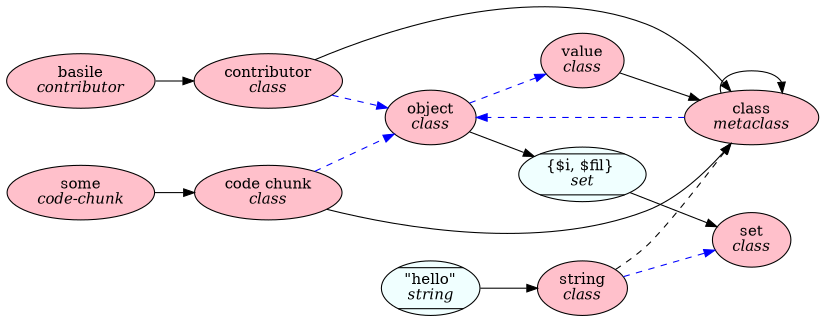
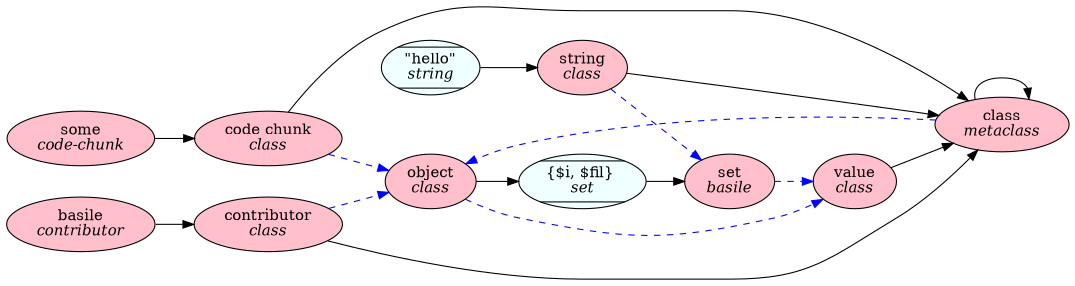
  digraph {
    rankdir=LR
    node [fillcolor=pink style="rounded, filled"]
    edge [color=black]
    n1 [label=<object<br/><i>class</i>>]
    n2 [label=<value<br/><i>class</i>>]
    n3 [fillcolor=azure label=<{$i, $fil} <br/><i>set</i>> style="diagonals, filled"]
    n4 [label=<class<br/><i>metaclass</i>>]
    n5 [label=<code chunk<br/><i>class</i>>]
    n6 [label=<contributor<br/><i>class</i>>]
    n7 [label=<string<br/><i>class</i>>]
-   n8 [label=<set<br/><i>class</i>>]
+   n8 [label=<set<br/><i>basile</i>>]
    n9 [fillcolor=azure label=<"hello"<br/><i>string</i>> style="diagonals, filled"]
    n10 [label=<some<br/><i>code-chunk</i>>]
    n11 [label=<basile<br/><i>contributor</i>>]
    n1 -> n2 [color=blue style=dashed width=3]
    n1 -> n3 [width=2]
    n2 -> n4 [width=2]
    n3 -> n8 [width=2]
    n4 -> n1 [color=blue style=dashed width=3]
    n4 -> n4 [width=2]
    n5 -> n1 [color=blue style=dashed width=3]
    n5 -> n4 [width=2]
    n6 -> n1 [color=blue style=dashed width=3]
    n6 -> n4 [width=2]
-   n7 -> n4 [width=2 style=dashed]
+   n7 -> n4 [width=2]
    n7 -> n8 [color=blue style=dashed width=3]
+   n8 -> n2 [color=blue style=dashed width=3]
    n9 -> n7 [width=2]
    n10 -> n5 [width=2]
    n11 -> n6 [width=2]
  }
